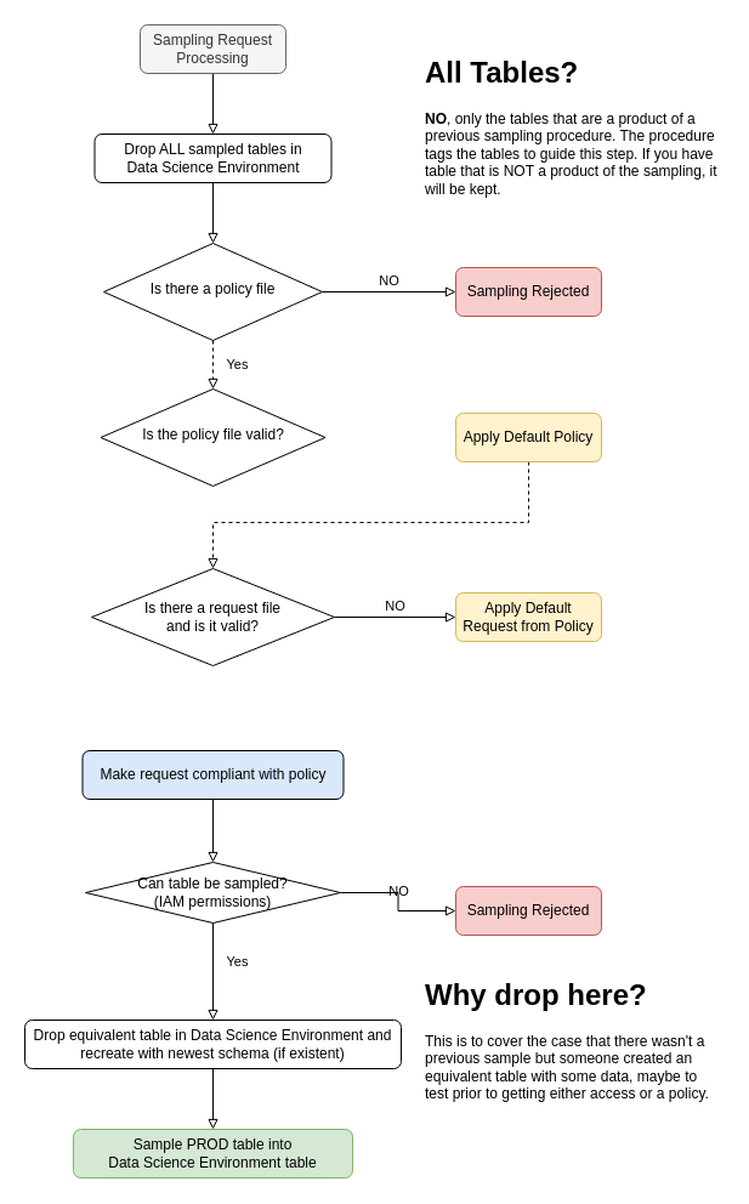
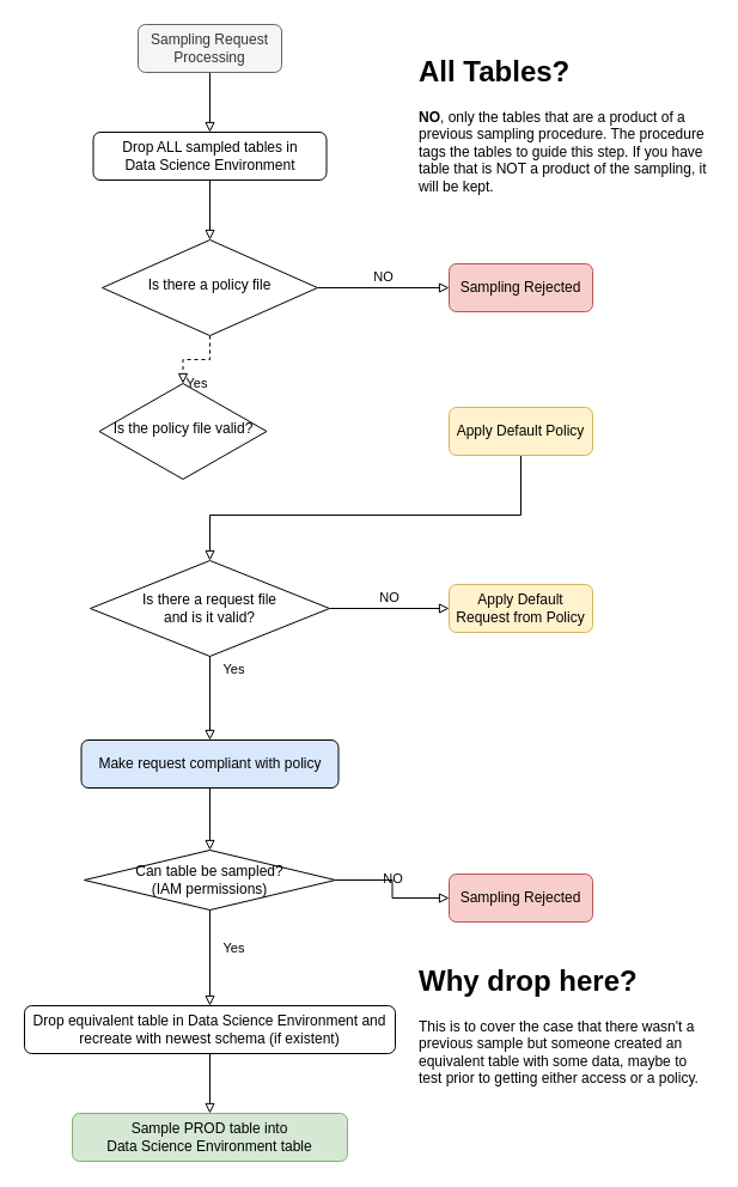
  <mxCell id="0" />
  <mxCell id="1" parent="0" />
  <mxCell id="2" style="edgeStyle=orthogonalEdgeStyle;rounded=0;orthogonalLoop=1;jettySize=auto;html=1;endArrow=block;endFill=0;endSize=6;labelBackgroundColor=none;" parent="1" source="3" target="24" edge="1"><mxGeometry relative="1" as="geometry" /></mxCell>
  <mxCell id="3" value="Sampling Request Processing" style="rounded=1;whiteSpace=wrap;html=1;fontSize=12;glass=0;strokeWidth=1;shadow=0;fillColor=#f5f5f5;fontColor=#333333;strokeColor=#666666;labelBackgroundColor=none;" parent="1" vertex="1"><mxGeometry x="115" y="20" width="120" height="40" as="geometry" /></mxCell>
  <mxCell id="4" value="Yes" style="rounded=0;html=1;jettySize=auto;orthogonalLoop=1;fontSize=11;endArrow=block;endFill=0;endSize=6;strokeWidth=1;shadow=0;labelBackgroundColor=none;edgeStyle=orthogonalEdgeStyle;dashed=1;" parent="1" source="6" target="7" edge="1"><mxGeometry y="20" relative="1" as="geometry"><mxPoint as="offset" /></mxGeometry></mxCell>
  <mxCell id="5" value="NO" style="edgeStyle=orthogonalEdgeStyle;rounded=0;orthogonalLoop=1;jettySize=auto;html=1;align=center;verticalAlign=bottom;endArrow=block;endFill=0;labelBackgroundColor=none;" parent="1" source="6" target="8" edge="1"><mxGeometry relative="1" as="geometry" /></mxCell>
  <mxCell id="6" value="Is there a policy file" style="rhombus;whiteSpace=wrap;html=1;shadow=0;fontFamily=Helvetica;fontSize=12;align=center;strokeWidth=1;spacing=6;spacingTop=-4;labelBackgroundColor=none;" parent="1" vertex="1"><mxGeometry x="85" y="200" width="180" height="80" as="geometry" /></mxCell>
- <mxCell id="7" value="Is the policy file valid?" style="rhombus;whiteSpace=wrap;html=1;shadow=0;fontFamily=Helvetica;fontSize=12;align=center;strokeWidth=1;spacing=6;spacingTop=-4;labelBackgroundColor=none;" parent="1" vertex="1"><mxGeometry x="82.5" y="320" width="185" height="80" as="geometry" /></mxCell>
+ <mxCell id="7" value="Is the policy file valid?" style="rhombus;whiteSpace=wrap;html=1;shadow=0;fontFamily=Helvetica;fontSize=12;align=center;strokeWidth=1;spacing=6;spacingTop=-4;labelBackgroundColor=none;" parent="1" vertex="1"><mxGeometry x="82.5" y="320" width="140" height="80" as="geometry" /></mxCell>
  <mxCell id="8" value="Sampling Rejected" style="rounded=1;whiteSpace=wrap;html=1;fontSize=12;glass=0;strokeWidth=1;shadow=0;fillColor=#f8cecc;strokeColor=#b85450;labelBackgroundColor=none;" parent="1" vertex="1"><mxGeometry x="375" y="220" width="120" height="40" as="geometry" /></mxCell>
- <mxCell id="9" style="edgeStyle=orthogonalEdgeStyle;rounded=0;orthogonalLoop=1;jettySize=auto;html=1;entryX=0.5;entryY=0;entryDx=0;entryDy=0;endArrow=block;endFill=0;endSize=6;labelBackgroundColor=none;dashed=1;" parent="1" source="10" target="12" edge="1"><mxGeometry relative="1" as="geometry"><Array as="points"><mxPoint x="435" y="430" /><mxPoint x="175" y="430" /></Array></mxGeometry></mxCell>
+ <mxCell id="9" style="edgeStyle=orthogonalEdgeStyle;rounded=0;orthogonalLoop=1;jettySize=auto;html=1;entryX=0.5;entryY=0;entryDx=0;entryDy=0;endArrow=block;endFill=0;endSize=6;labelBackgroundColor=none;" parent="1" source="10" target="12" edge="1"><mxGeometry relative="1" as="geometry"><Array as="points"><mxPoint x="435" y="430" /><mxPoint x="175" y="430" /></Array></mxGeometry></mxCell>
  <mxCell id="10" value="Apply Default Policy" style="rounded=1;whiteSpace=wrap;html=1;fillColor=#fff2cc;strokeColor=#d6b656;labelBackgroundColor=none;" parent="1" vertex="1"><mxGeometry x="375" y="340" width="120" height="40" as="geometry" /></mxCell>
+ <mxCell id="11" value="Yes" style="edgeStyle=orthogonalEdgeStyle;rounded=0;orthogonalLoop=1;jettySize=auto;html=1;endArrow=block;endFill=0;align=center;labelPosition=right;verticalLabelPosition=middle;verticalAlign=middle;entryX=0.5;entryY=0;entryDx=0;entryDy=0;labelBackgroundColor=none;" parent="1" source="12" target="16" edge="1"><mxGeometry x="-0.692" y="20" relative="1" as="geometry"><mxPoint x="175" y="618" as="targetPoint" /><mxPoint as="offset" /></mxGeometry></mxCell>
  <mxCell id="12" value="Is there a request file &lt;br&gt;and is it valid?" style="rhombus;whiteSpace=wrap;html=1;labelBackgroundColor=none;" parent="1" vertex="1"><mxGeometry x="75" y="468" width="200" height="80" as="geometry" /></mxCell>
  <mxCell id="13" value="NO" style="edgeStyle=orthogonalEdgeStyle;rounded=0;orthogonalLoop=1;jettySize=auto;html=1;entryX=0;entryY=0.5;entryDx=0;entryDy=0;endArrow=block;endFill=0;verticalAlign=bottom;exitX=1;exitY=0.5;exitDx=0;exitDy=0;labelBackgroundColor=none;" parent="1" source="12" target="14" edge="1"><mxGeometry relative="1" as="geometry" /></mxCell>
  <mxCell id="14" value="Apply Default Request from Policy" style="rounded=1;whiteSpace=wrap;html=1;fillColor=#fff2cc;strokeColor=#d6b656;labelBackgroundColor=none;" parent="1" vertex="1"><mxGeometry x="375" y="488" width="120" height="40" as="geometry" /></mxCell>
  <mxCell id="15" style="edgeStyle=orthogonalEdgeStyle;rounded=0;orthogonalLoop=1;jettySize=auto;html=1;entryX=0.5;entryY=0;entryDx=0;entryDy=0;endArrow=block;endFill=0;endSize=6;labelBackgroundColor=none;" parent="1" source="16" target="19" edge="1"><mxGeometry relative="1" as="geometry" /></mxCell>
  <mxCell id="16" value="Make request compliant with policy" style="rounded=1;whiteSpace=wrap;html=1;labelBackgroundColor=none;fillColor=#dae8fc;" parent="1" vertex="1"><mxGeometry x="67.5" y="618" width="215" height="40" as="geometry" /></mxCell>
  <mxCell id="17" value="NO" style="edgeStyle=orthogonalEdgeStyle;rounded=0;orthogonalLoop=1;jettySize=auto;html=1;endArrow=block;endFill=0;endSize=6;verticalAlign=bottom;labelBackgroundColor=none;" parent="1" source="19" target="20" edge="1"><mxGeometry relative="1" as="geometry" /></mxCell>
  <mxCell id="18" value="Yes" style="edgeStyle=orthogonalEdgeStyle;rounded=0;orthogonalLoop=1;jettySize=auto;html=1;endArrow=block;endFill=0;endSize=6;labelBackgroundColor=none;" parent="1" source="19" target="22" edge="1"><mxGeometry x="-0.2" y="20" relative="1" as="geometry"><mxPoint as="offset" /></mxGeometry></mxCell>
  <mxCell id="19" value="Can table be sampled?&lt;br&gt;(IAM permissions)" style="rhombus;whiteSpace=wrap;html=1;labelBackgroundColor=none;" parent="1" vertex="1"><mxGeometry x="70" y="710" width="210" height="50" as="geometry" /></mxCell>
  <mxCell id="20" value="Sampling Rejected" style="rounded=1;whiteSpace=wrap;html=1;fontSize=12;glass=0;strokeWidth=1;shadow=0;fillColor=#f8cecc;strokeColor=#b85450;labelBackgroundColor=none;" parent="1" vertex="1"><mxGeometry x="375" y="730" width="120" height="40" as="geometry" /></mxCell>
  <mxCell id="21" style="edgeStyle=orthogonalEdgeStyle;rounded=0;orthogonalLoop=1;jettySize=auto;html=1;entryX=0.5;entryY=0;entryDx=0;entryDy=0;endArrow=block;endFill=0;endSize=6;labelBackgroundColor=none;" parent="1" source="22" target="25" edge="1"><mxGeometry relative="1" as="geometry" /></mxCell>
  <mxCell id="22" value="Drop equivalent table in Data Science Environment and recreate with newest schema (if existent)" style="rounded=1;whiteSpace=wrap;html=1;fontSize=12;glass=0;strokeWidth=1;shadow=0;labelBackgroundColor=none;" parent="1" vertex="1"><mxGeometry x="20" y="840" width="310" height="40" as="geometry" /></mxCell>
  <mxCell id="23" style="edgeStyle=orthogonalEdgeStyle;rounded=0;orthogonalLoop=1;jettySize=auto;html=1;endArrow=block;endFill=0;endSize=6;labelBackgroundColor=none;" parent="1" source="24" target="6" edge="1"><mxGeometry relative="1" as="geometry" /></mxCell>
  <mxCell id="24" value="Drop ALL sampled tables in &lt;br&gt;Data Science Environment" style="rounded=1;whiteSpace=wrap;html=1;fontSize=12;glass=0;strokeWidth=1;shadow=0;labelBackgroundColor=none;" parent="1" vertex="1"><mxGeometry x="77.5" y="110" width="195" height="40" as="geometry" /></mxCell>
  <mxCell id="25" value="Sample PROD table into&lt;br&gt;Data Science Environment table" style="rounded=1;whiteSpace=wrap;html=1;fontSize=12;glass=0;strokeWidth=1;shadow=0;fillColor=#d5e8d4;strokeColor=#82b366;labelBackgroundColor=none;" parent="1" vertex="1"><mxGeometry x="60" y="930" width="230" height="40" as="geometry" /></mxCell>
  <mxCell id="26" value="&lt;h1&gt;Why drop here?&lt;/h1&gt;&lt;p&gt;This is to cover the case that there wasn't a previous sample but someone created an equivalent table with some data, maybe to test prior to getting either access or a policy.&lt;/p&gt;" style="text;html=1;strokeColor=none;fillColor=none;spacing=5;spacingTop=-20;whiteSpace=wrap;overflow=hidden;rounded=0;labelBackgroundColor=none;" parent="1" vertex="1"><mxGeometry x="345" y="800" width="250" height="140" as="geometry" /></mxCell>
  <mxCell id="27" value="&lt;h1&gt;All Tables?&lt;/h1&gt;&lt;p&gt;&lt;b&gt;NO&lt;/b&gt;, only the tables that are a product of a previous sampling procedure. The procedure tags the tables to guide this step. If you have table that is NOT a product of the sampling, it will be kept.&lt;/p&gt;" style="text;html=1;strokeColor=none;fillColor=none;spacing=5;spacingTop=-20;whiteSpace=wrap;overflow=hidden;rounded=0;labelBackgroundColor=none;" parent="1" vertex="1"><mxGeometry x="345" y="40" width="250" height="150" as="geometry" /></mxCell>
